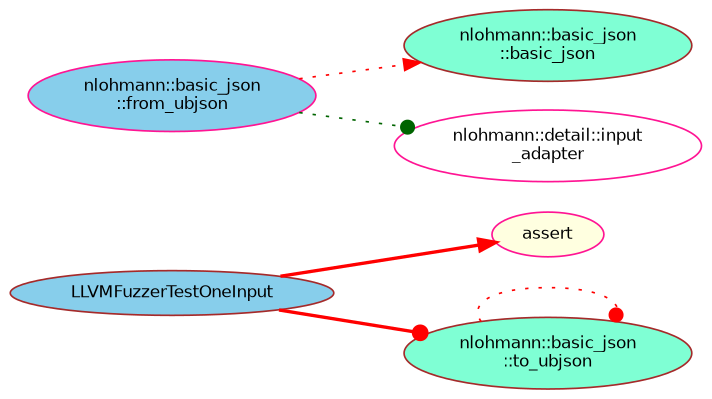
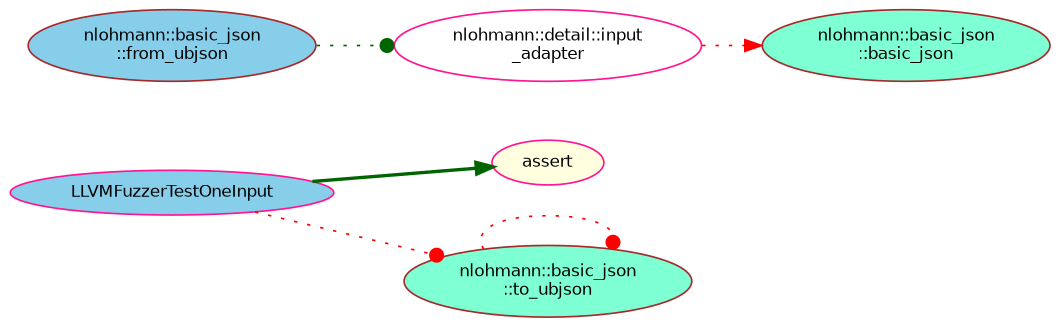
  digraph {
    rankdir=LR
    node [color=brown fillcolor=skyblue fontname=Helvetica fontsize=10 shape=ellipse style=filled]
    edge [arrowhead=dot color=red fontname=Helvetica fontsize=10 labelfontname=Helvetica labelfontsize=10 style=dotted]
-   n1 [fontcolor=black height=0.2 label=LLVMFuzzerTestOneInput width=0.4]
+   n1 [color=deeppink fontcolor=black height=0.2 label=LLVMFuzzerTestOneInput width=0.4]
    n2 [color=deeppink fillcolor=lightyellow height=0.2 label=assert width=0.4]
    n3 [fillcolor=aquamarine height=0.2 label="nlohmann::basic_json\l::to_ubjson" width=0.4]
-   n4 [color=deeppink height=0.2 label="nlohmann::basic_json\l::from_ubjson" width=0.4]
+   n4 [height=0.2 label="nlohmann::basic_json\l::from_ubjson" width=0.4]
    n5 [fillcolor=aquamarine height=0.2 label="nlohmann::basic_json\l::basic_json" width=0.4]
    n6 [color=deeppink fillcolor=white height=0.2 label="nlohmann::detail::input\l_adapter" width=0.4]
-   n1 -> n2 [arrowhead=normal style=bold]
-   n1 -> n3 [style=bold]
+   n1 -> n2 [arrowhead=normal color=darkgreen style=bold]
+   n1 -> n3
    n3 -> n3
-   n4 -> n5 [arrowhead=normal]
+   n6 -> n5 [arrowhead=normal]
    n4 -> n6 [color=darkgreen]
  }
